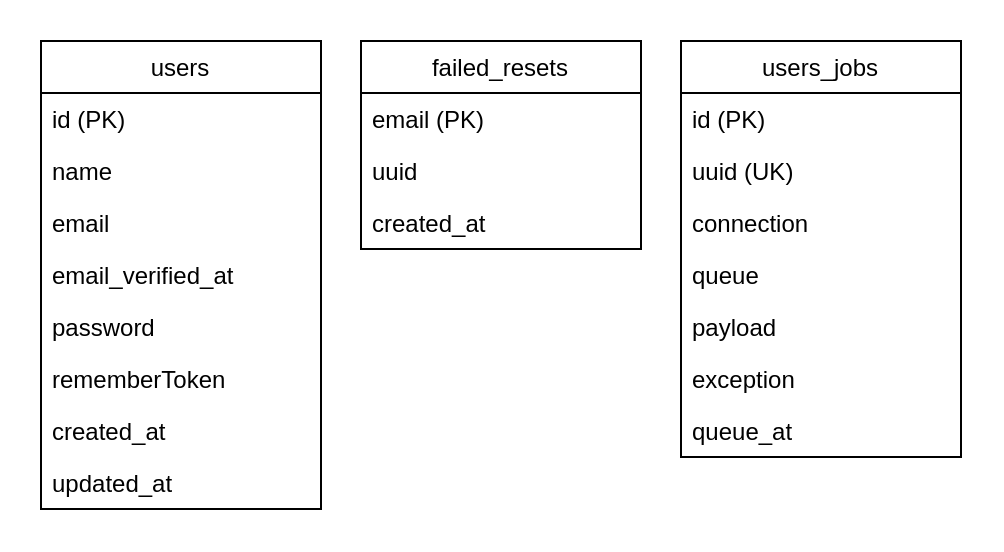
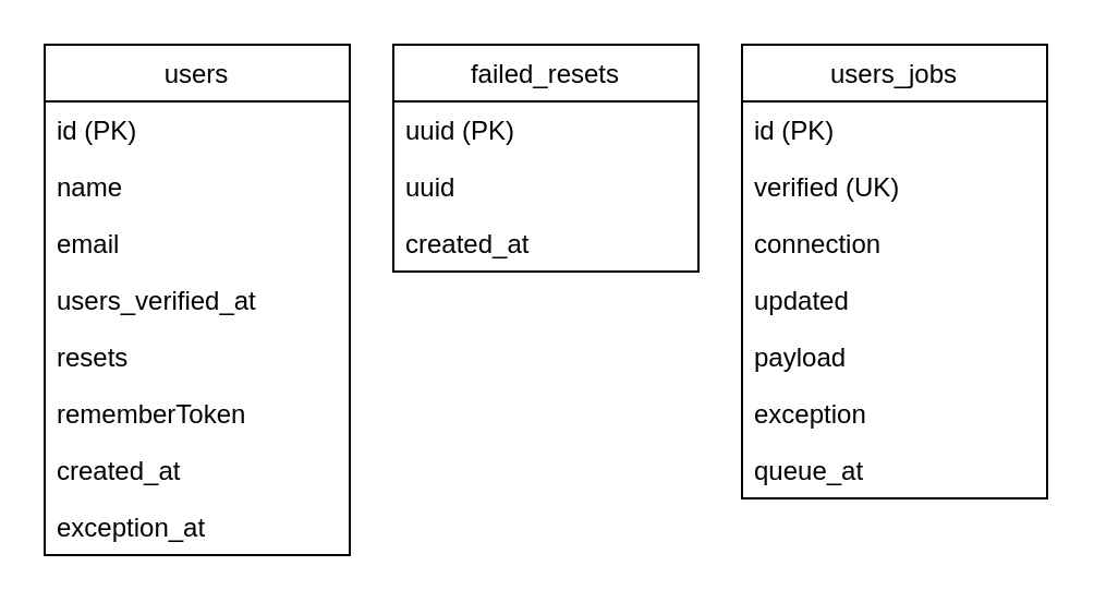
  <mxCell id="0" />
  <mxCell id="1" parent="0" />
  <mxCell id="2" value="users" style="swimlane;fontStyle=0;childLayout=stackLayout;horizontal=1;startSize=26;fillColor=none;horizontalStack=0;resizeParent=1;resizeParentMax=0;resizeLast=0;collapsible=1;marginBottom=0;" vertex="1" parent="1"><mxGeometry x="20" y="20" width="140" height="234" as="geometry"><mxRectangle x="80" y="40" width="60" height="26" as="alternateBounds" /></mxGeometry></mxCell>
  <mxCell id="3" value="id (PK)" style="text;strokeColor=none;fillColor=none;align=left;verticalAlign=top;spacingLeft=4;spacingRight=4;overflow=hidden;rotatable=0;points=[[0,0.5],[1,0.5]];portConstraint=eastwest;" vertex="1" parent="2"><mxGeometry y="26" width="140" height="26" as="geometry" /></mxCell>
  <mxCell id="4" value="name" style="text;strokeColor=none;fillColor=none;align=left;verticalAlign=top;spacingLeft=4;spacingRight=4;overflow=hidden;rotatable=0;points=[[0,0.5],[1,0.5]];portConstraint=eastwest;" vertex="1" parent="2"><mxGeometry y="52" width="140" height="26" as="geometry" /></mxCell>
  <mxCell id="5" value="email" style="text;strokeColor=none;fillColor=none;align=left;verticalAlign=top;spacingLeft=4;spacingRight=4;overflow=hidden;rotatable=0;points=[[0,0.5],[1,0.5]];portConstraint=eastwest;" vertex="1" parent="2"><mxGeometry y="78" width="140" height="26" as="geometry" /></mxCell>
- <mxCell id="6" value="email_verified_at" style="text;strokeColor=none;fillColor=none;align=left;verticalAlign=top;spacingLeft=4;spacingRight=4;overflow=hidden;rotatable=0;points=[[0,0.5],[1,0.5]];portConstraint=eastwest;" vertex="1" parent="2"><mxGeometry y="104" width="140" height="26" as="geometry" /></mxCell>
- <mxCell id="7" value="password" style="text;strokeColor=none;fillColor=none;align=left;verticalAlign=top;spacingLeft=4;spacingRight=4;overflow=hidden;rotatable=0;points=[[0,0.5],[1,0.5]];portConstraint=eastwest;" vertex="1" parent="2"><mxGeometry y="130" width="140" height="26" as="geometry" /></mxCell>
+ <mxCell id="6" value="users_verified_at" style="text;strokeColor=none;fillColor=none;align=left;verticalAlign=top;spacingLeft=4;spacingRight=4;overflow=hidden;rotatable=0;points=[[0,0.5],[1,0.5]];portConstraint=eastwest;" vertex="1" parent="2"><mxGeometry y="104" width="140" height="26" as="geometry" /></mxCell>
+ <mxCell id="7" value="resets" style="text;strokeColor=none;fillColor=none;align=left;verticalAlign=top;spacingLeft=4;spacingRight=4;overflow=hidden;rotatable=0;points=[[0,0.5],[1,0.5]];portConstraint=eastwest;" vertex="1" parent="2"><mxGeometry y="130" width="140" height="26" as="geometry" /></mxCell>
  <mxCell id="8" value="rememberToken" style="text;strokeColor=none;fillColor=none;align=left;verticalAlign=top;spacingLeft=4;spacingRight=4;overflow=hidden;rotatable=0;points=[[0,0.5],[1,0.5]];portConstraint=eastwest;" vertex="1" parent="2"><mxGeometry y="156" width="140" height="26" as="geometry" /></mxCell>
  <mxCell id="9" value="created_at" style="text;strokeColor=none;fillColor=none;align=left;verticalAlign=top;spacingLeft=4;spacingRight=4;overflow=hidden;rotatable=0;points=[[0,0.5],[1,0.5]];portConstraint=eastwest;" vertex="1" parent="2"><mxGeometry y="182" width="140" height="26" as="geometry" /></mxCell>
- <mxCell id="10" value="updated_at" style="text;strokeColor=none;fillColor=none;align=left;verticalAlign=top;spacingLeft=4;spacingRight=4;overflow=hidden;rotatable=0;points=[[0,0.5],[1,0.5]];portConstraint=eastwest;" vertex="1" parent="2"><mxGeometry y="208" width="140" height="26" as="geometry" /></mxCell>
+ <mxCell id="10" value="exception_at" style="text;strokeColor=none;fillColor=none;align=left;verticalAlign=top;spacingLeft=4;spacingRight=4;overflow=hidden;rotatable=0;points=[[0,0.5],[1,0.5]];portConstraint=eastwest;" vertex="1" parent="2"><mxGeometry y="208" width="140" height="26" as="geometry" /></mxCell>
  <mxCell id="11" value="failed_resets" style="swimlane;fontStyle=0;childLayout=stackLayout;horizontal=1;startSize=26;fillColor=none;horizontalStack=0;resizeParent=1;resizeParentMax=0;resizeLast=0;collapsible=1;marginBottom=0;" vertex="1" parent="1"><mxGeometry x="180" y="20" width="140" height="104" as="geometry" /></mxCell>
- <mxCell id="12" value="email (PK)" style="text;strokeColor=none;fillColor=none;align=left;verticalAlign=top;spacingLeft=4;spacingRight=4;overflow=hidden;rotatable=0;points=[[0,0.5],[1,0.5]];portConstraint=eastwest;" vertex="1" parent="11"><mxGeometry y="26" width="140" height="26" as="geometry" /></mxCell>
+ <mxCell id="12" value="uuid (PK)" style="text;strokeColor=none;fillColor=none;align=left;verticalAlign=top;spacingLeft=4;spacingRight=4;overflow=hidden;rotatable=0;points=[[0,0.5],[1,0.5]];portConstraint=eastwest;" vertex="1" parent="11"><mxGeometry y="26" width="140" height="26" as="geometry" /></mxCell>
  <mxCell id="13" value="uuid" style="text;align=left;verticalAlign=top;spacingLeft=4;spacingRight=4;overflow=hidden;rotatable=0;points=[[0,0.5],[1,0.5]];portConstraint=eastwest;" vertex="1" parent="11"><mxGeometry y="52" width="140" height="26" as="geometry" /></mxCell>
  <mxCell id="14" value="created_at" style="text;strokeColor=none;fillColor=none;align=left;verticalAlign=top;spacingLeft=4;spacingRight=4;overflow=hidden;rotatable=0;points=[[0,0.5],[1,0.5]];portConstraint=eastwest;" vertex="1" parent="11"><mxGeometry y="78" width="140" height="26" as="geometry" /></mxCell>
  <mxCell id="15" value="users_jobs" style="swimlane;fontStyle=0;childLayout=stackLayout;horizontal=1;startSize=26;fillColor=none;horizontalStack=0;resizeParent=1;resizeParentMax=0;resizeLast=0;collapsible=1;marginBottom=0;" vertex="1" parent="1"><mxGeometry x="340" y="20" width="140" height="208" as="geometry" /></mxCell>
  <mxCell id="16" value="id (PK)" style="text;strokeColor=none;fillColor=none;align=left;verticalAlign=top;spacingLeft=4;spacingRight=4;overflow=hidden;rotatable=0;points=[[0,0.5],[1,0.5]];portConstraint=eastwest;" vertex="1" parent="15"><mxGeometry y="26" width="140" height="26" as="geometry" /></mxCell>
- <mxCell id="17" value="uuid (UK)" style="text;strokeColor=none;fillColor=none;align=left;verticalAlign=top;spacingLeft=4;spacingRight=4;overflow=hidden;rotatable=0;points=[[0,0.5],[1,0.5]];portConstraint=eastwest;" vertex="1" parent="15"><mxGeometry y="52" width="140" height="26" as="geometry" /></mxCell>
+ <mxCell id="17" value="verified (UK)" style="text;strokeColor=none;fillColor=none;align=left;verticalAlign=top;spacingLeft=4;spacingRight=4;overflow=hidden;rotatable=0;points=[[0,0.5],[1,0.5]];portConstraint=eastwest;" vertex="1" parent="15"><mxGeometry y="52" width="140" height="26" as="geometry" /></mxCell>
  <mxCell id="18" value="connection" style="text;strokeColor=none;fillColor=none;align=left;verticalAlign=top;spacingLeft=4;spacingRight=4;overflow=hidden;rotatable=0;points=[[0,0.5],[1,0.5]];portConstraint=eastwest;" vertex="1" parent="15"><mxGeometry y="78" width="140" height="26" as="geometry" /></mxCell>
- <mxCell id="19" value="queue" style="text;strokeColor=none;fillColor=none;align=left;verticalAlign=top;spacingLeft=4;spacingRight=4;overflow=hidden;rotatable=0;points=[[0,0.5],[1,0.5]];portConstraint=eastwest;" vertex="1" parent="15"><mxGeometry y="104" width="140" height="26" as="geometry" /></mxCell>
+ <mxCell id="19" value="updated" style="text;strokeColor=none;fillColor=none;align=left;verticalAlign=top;spacingLeft=4;spacingRight=4;overflow=hidden;rotatable=0;points=[[0,0.5],[1,0.5]];portConstraint=eastwest;" vertex="1" parent="15"><mxGeometry y="104" width="140" height="26" as="geometry" /></mxCell>
  <mxCell id="20" value="payload" style="text;strokeColor=none;fillColor=none;align=left;verticalAlign=top;spacingLeft=4;spacingRight=4;overflow=hidden;rotatable=0;points=[[0,0.5],[1,0.5]];portConstraint=eastwest;" vertex="1" parent="15"><mxGeometry y="130" width="140" height="26" as="geometry" /></mxCell>
  <mxCell id="21" value="exception" style="text;strokeColor=none;fillColor=none;align=left;verticalAlign=top;spacingLeft=4;spacingRight=4;overflow=hidden;rotatable=0;points=[[0,0.5],[1,0.5]];portConstraint=eastwest;" vertex="1" parent="15"><mxGeometry y="156" width="140" height="26" as="geometry" /></mxCell>
  <mxCell id="22" value="queue_at" style="text;strokeColor=none;fillColor=none;align=left;verticalAlign=top;spacingLeft=4;spacingRight=4;overflow=hidden;rotatable=0;points=[[0,0.5],[1,0.5]];portConstraint=eastwest;" vertex="1" parent="15"><mxGeometry y="182" width="140" height="26" as="geometry" /></mxCell>
